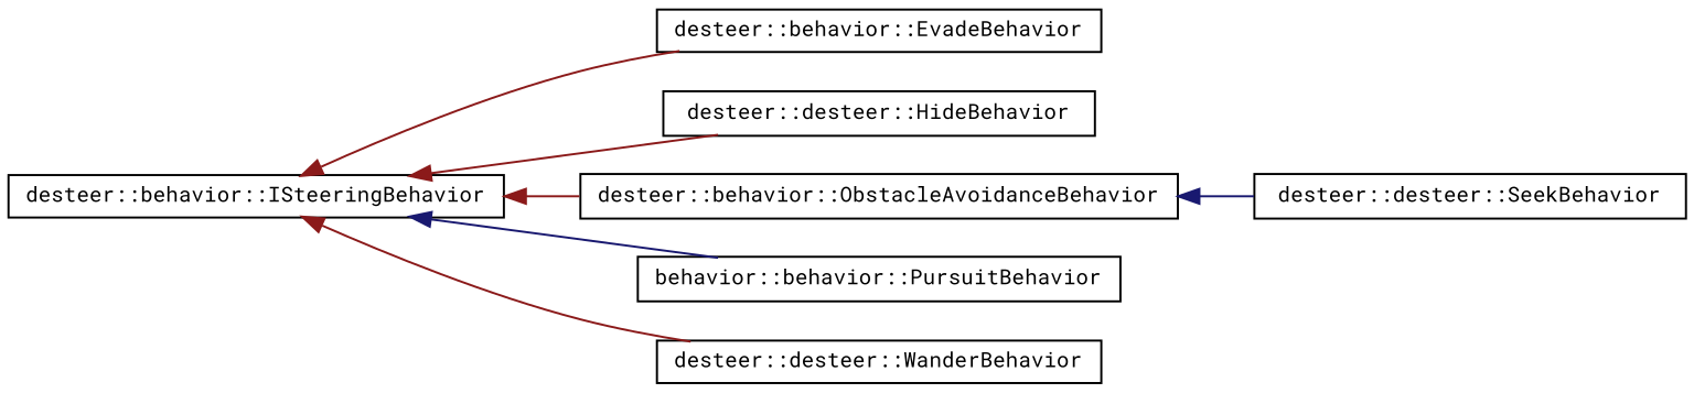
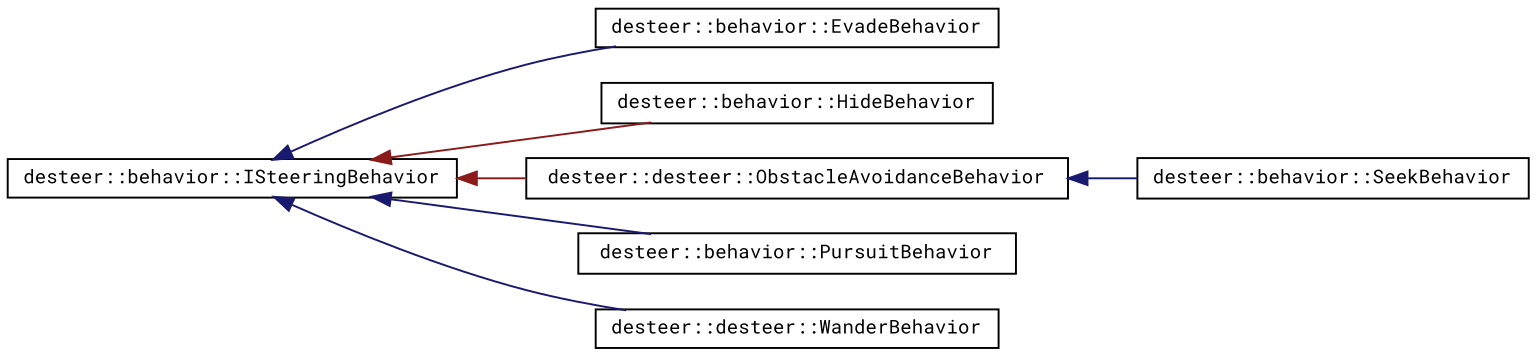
  digraph {
    fontname="Roboto Mono"
    rankdir=LR
    node [color=black fillcolor=white fontname="Roboto Mono" fontsize=10 shape=record style=filled]
    edge [color=midnightblue dir=back fontname="Roboto Mono" fontsize=10 labelfontname=Helvetica labelfontsize=10 style=solid]
    n1 [height=0.2 label="desteer::behavior::ISteeringBehavior" width=0.4]
    n2 [height=0.2 label="desteer::behavior::EvadeBehavior" width=0.4]
-   n3 [height=0.2 label="desteer::desteer::HideBehavior" width=0.4]
-   n4 [height=0.2 label="desteer::behavior::ObstacleAvoidanceBehavior" width=0.4]
-   n5 [height=0.2 label="behavior::behavior::PursuitBehavior" width=0.4]
+   n3 [height=0.2 label="desteer::behavior::HideBehavior" width=0.4]
+   n4 [height=0.2 label="desteer::desteer::ObstacleAvoidanceBehavior" width=0.4]
+   n5 [height=0.2 label="desteer::behavior::PursuitBehavior" width=0.4]
    n6 [height=0.2 label="desteer::desteer::WanderBehavior" width=0.4]
-   n7 [height=0.2 label="desteer::desteer::SeekBehavior" width=0.4]
-   n1 -> n2 [color=firebrick4]
+   n7 [height=0.2 label="desteer::behavior::SeekBehavior" width=0.4]
+   n1 -> n2
    n1 -> n3 [color=firebrick4]
    n1 -> n4 [color=firebrick4]
    n1 -> n5
-   n1 -> n6 [color=firebrick4]
+   n1 -> n6
    n4 -> n7
  }
